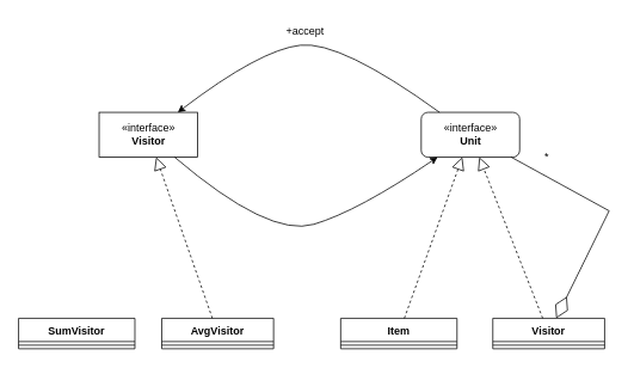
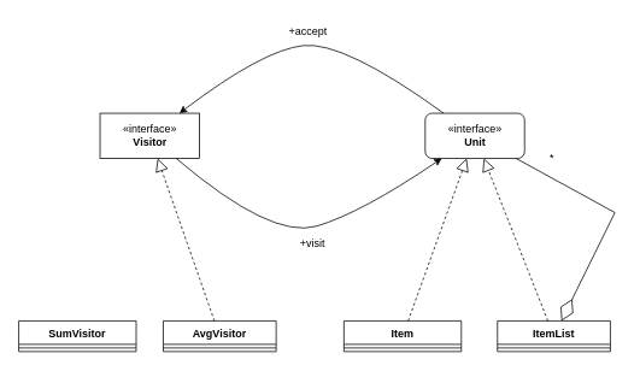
  <mxCell id="0" />
  <mxCell id="1" parent="0" />
  <mxCell id="2" value="«interface»&lt;br&gt;&lt;b&gt;Visitor&lt;/b&gt;" style="html=1;" vertex="1" parent="1"><mxGeometry x="110" y="125" width="110" height="50" as="geometry" /></mxCell>
  <mxCell id="3" value="«interface»&lt;br&gt;&lt;b&gt;Unit&lt;/b&gt;" style="html=1;rounded=1;" vertex="1" parent="1"><mxGeometry x="470" y="125" width="110" height="50" as="geometry" /></mxCell>
  <mxCell id="4" value="SumVisitor" style="swimlane;fontStyle=1;align=center;verticalAlign=top;childLayout=stackLayout;horizontal=1;startSize=26;horizontalStack=0;resizeParent=1;resizeParentMax=0;resizeLast=0;collapsible=1;marginBottom=0;" vertex="1" parent="1"><mxGeometry x="20" y="355" width="130" height="34" as="geometry" /></mxCell>
  <mxCell id="5" value="" style="line;strokeWidth=1;fillColor=none;align=left;verticalAlign=middle;spacingTop=-1;spacingLeft=3;spacingRight=3;rotatable=0;labelPosition=right;points=[];portConstraint=eastwest;strokeColor=inherit;" vertex="1" parent="4"><mxGeometry y="26" width="130" height="8" as="geometry" /></mxCell>
  <mxCell id="6" value="AvgVisitor" style="swimlane;fontStyle=1;align=center;verticalAlign=top;childLayout=stackLayout;horizontal=1;startSize=26;horizontalStack=0;resizeParent=1;resizeParentMax=0;resizeLast=0;collapsible=1;marginBottom=0;" vertex="1" parent="1"><mxGeometry x="180" y="355" width="125" height="34" as="geometry" /></mxCell>
  <mxCell id="7" value="" style="line;strokeWidth=1;fillColor=none;align=left;verticalAlign=middle;spacingTop=-1;spacingLeft=3;spacingRight=3;rotatable=0;labelPosition=right;points=[];portConstraint=eastwest;strokeColor=inherit;" vertex="1" parent="6"><mxGeometry y="26" width="125" height="8" as="geometry" /></mxCell>
  <mxCell id="8" value="Item" style="swimlane;fontStyle=1;align=center;verticalAlign=top;childLayout=stackLayout;horizontal=1;startSize=26;horizontalStack=0;resizeParent=1;resizeParentMax=0;resizeLast=0;collapsible=1;marginBottom=0;" vertex="1" parent="1"><mxGeometry x="380" y="355" width="130" height="34" as="geometry" /></mxCell>
  <mxCell id="9" value="" style="line;strokeWidth=1;fillColor=none;align=left;verticalAlign=middle;spacingTop=-1;spacingLeft=3;spacingRight=3;rotatable=0;labelPosition=right;points=[];portConstraint=eastwest;strokeColor=inherit;" vertex="1" parent="8"><mxGeometry y="26" width="130" height="8" as="geometry" /></mxCell>
- <mxCell id="10" value="Visitor" style="swimlane;fontStyle=1;align=center;verticalAlign=top;childLayout=stackLayout;horizontal=1;startSize=26;horizontalStack=0;resizeParent=1;resizeParentMax=0;resizeLast=0;collapsible=1;marginBottom=0;" vertex="1" parent="1"><mxGeometry x="550" y="355" width="125" height="34" as="geometry" /></mxCell>
+ <mxCell id="10" value="ItemList" style="swimlane;fontStyle=1;align=center;verticalAlign=top;childLayout=stackLayout;horizontal=1;startSize=26;horizontalStack=0;resizeParent=1;resizeParentMax=0;resizeLast=0;collapsible=1;marginBottom=0;" vertex="1" parent="1"><mxGeometry x="550" y="355" width="125" height="34" as="geometry" /></mxCell>
  <mxCell id="11" value="" style="line;strokeWidth=1;fillColor=none;align=left;verticalAlign=middle;spacingTop=-1;spacingLeft=3;spacingRight=3;rotatable=0;labelPosition=right;points=[];portConstraint=eastwest;strokeColor=inherit;" vertex="1" parent="10"><mxGeometry y="26" width="125" height="8" as="geometry" /></mxCell>
  <mxCell id="12" value="" style="endArrow=block;dashed=1;endFill=0;endSize=12;html=1;rounded=0;" edge="1" parent="1" source="6" target="2"><mxGeometry width="160" relative="1" as="geometry"><mxPoint x="101.126" y="365" as="sourcePoint" /><mxPoint x="165.991" y="185" as="targetPoint" /></mxGeometry></mxCell>
  <mxCell id="13" value="" style="endArrow=block;dashed=1;endFill=0;endSize=12;html=1;rounded=0;" edge="1" parent="1" source="8" target="3"><mxGeometry width="160" relative="1" as="geometry"><mxPoint x="246.565" y="365" as="sourcePoint" /><mxPoint x="183.727" y="185" as="targetPoint" /></mxGeometry></mxCell>
  <mxCell id="14" value="" style="endArrow=block;dashed=1;endFill=0;endSize=12;html=1;rounded=0;" edge="1" parent="1" source="10" target="3"><mxGeometry width="160" relative="1" as="geometry"><mxPoint x="461.126" y="365" as="sourcePoint" /><mxPoint x="525.991" y="185" as="targetPoint" /></mxGeometry></mxCell>
  <mxCell id="15" value="" style="endArrow=diamondThin;endFill=0;endSize=24;html=1;rounded=0;" edge="1" parent="1" source="3" target="10"><mxGeometry width="160" relative="1" as="geometry"><mxPoint x="220" y="495" as="sourcePoint" /><mxPoint x="380" y="495" as="targetPoint" /><Array as="points"><mxPoint x="680" y="235" /></Array></mxGeometry></mxCell>
  <mxCell id="16" value="*" style="text;html=1;align=center;verticalAlign=middle;resizable=0;points=[];autosize=1;strokeColor=none;fillColor=none;" vertex="1" parent="1"><mxGeometry x="595" y="160" width="30" height="30" as="geometry" /></mxCell>
  <mxCell id="17" value="" style="curved=1;endArrow=classic;html=1;rounded=0;" edge="1" parent="1" source="3" target="2"><mxGeometry width="50" height="50" relative="1" as="geometry"><mxPoint x="270" y="525" as="sourcePoint" /><mxPoint x="320" y="475" as="targetPoint" /><Array as="points"><mxPoint x="380" y="45" /><mxPoint x="290" y="55" /></Array></mxGeometry></mxCell>
  <mxCell id="18" value="+accept" style="text;html=1;align=center;verticalAlign=middle;resizable=0;points=[];autosize=1;strokeColor=none;fillColor=none;" vertex="1" parent="1"><mxGeometry x="305" y="20" width="70" height="30" as="geometry" /></mxCell>
  <mxCell id="19" value="" style="curved=1;endArrow=classic;html=1;rounded=0;" edge="1" parent="1" source="2" target="3"><mxGeometry width="50" height="50" relative="1" as="geometry"><mxPoint x="500.476" y="135" as="sourcePoint" /><mxPoint x="207.895" y="135" as="targetPoint" /><Array as="points"><mxPoint x="300" y="265" /><mxPoint x="400" y="235" /></Array></mxGeometry></mxCell>
+ <mxCell id="20" value="+visit" style="text;html=1;align=center;verticalAlign=middle;resizable=0;points=[];autosize=1;strokeColor=none;fillColor=none;" vertex="1" parent="1"><mxGeometry x="320" y="255" width="50" height="30" as="geometry" /></mxCell>
